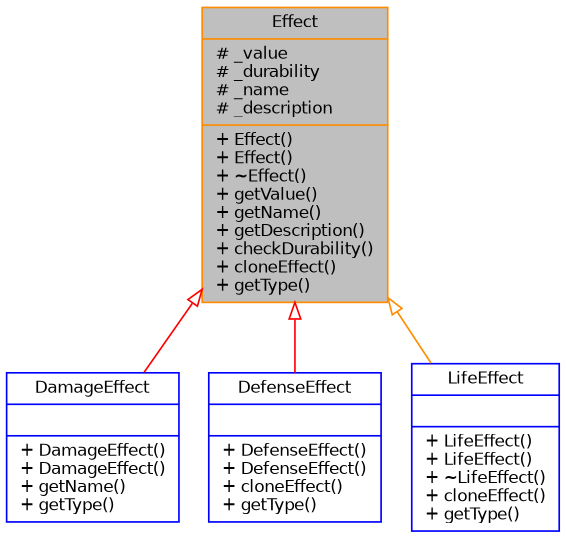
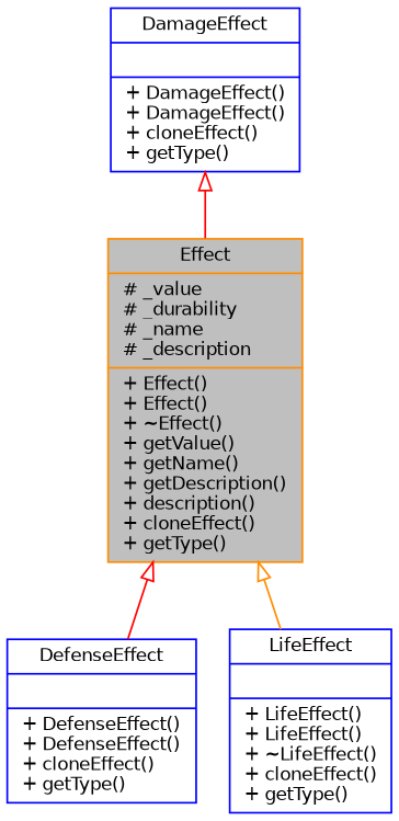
  digraph {
    node [color=blue fillcolor=white fontname=Helvetica fontsize=10 shape=record style=filled]
    edge [arrowtail=onormal color=red dir=back fontname=Helvetica fontsize=10 labelfontname=Helvetica labelfontsize=10 style=solid]
-   n1 [color=darkorange fillcolor=grey75 fontcolor=black height=0.2 label="{Effect\n|# _value\l# _durability\l# _name\l# _description\l|+ Effect()\l+ Effect()\l+ ~Effect()\l+ getValue()\l+ getName()\l+ getDescription()\l+ checkDurability()\l+ cloneEffect()\l+ getType()\l}" width=0.4]
-   n2 [height=0.2 label="{DamageEffect\n||+ DamageEffect()\l+ DamageEffect()\l+ getName()\l+ getType()\l}" width=0.4]
+   n1 [color=darkorange fillcolor=grey75 fontcolor=black height=0.2 label="{Effect\n|# _value\l# _durability\l# _name\l# _description\l|+ Effect()\l+ Effect()\l+ ~Effect()\l+ getValue()\l+ getName()\l+ getDescription()\l+ description()\l+ cloneEffect()\l+ getType()\l}" width=0.4]
+   n2 [height=0.2 label="{DamageEffect\n||+ DamageEffect()\l+ DamageEffect()\l+ cloneEffect()\l+ getType()\l}" width=0.4]
    n3 [height=0.2 label="{DefenseEffect\n||+ DefenseEffect()\l+ DefenseEffect()\l+ cloneEffect()\l+ getType()\l}" width=0.4]
    n4 [height=0.2 label="{LifeEffect\n||+ LifeEffect()\l+ LifeEffect()\l+ ~LifeEffect()\l+ cloneEffect()\l+ getType()\l}" width=0.4]
-   n1 -> n2
+   n2 -> n1
    n1 -> n3
    n1 -> n4 [color=darkorange]
  }
